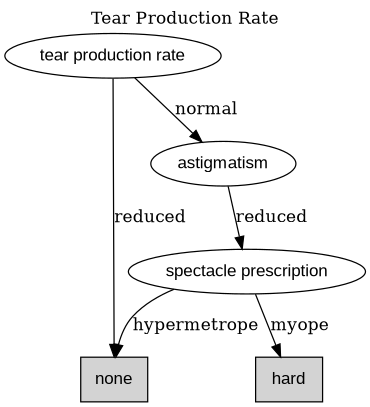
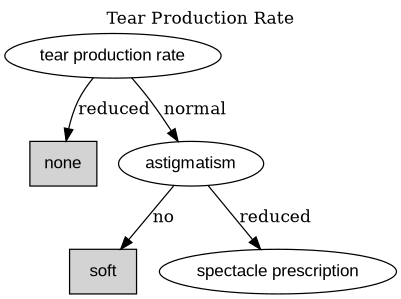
  digraph {
    label="Tear Production Rate"
    labelloc=t
    node [fontname=Arial]
    none [shape=box style=filled]
-   hard [shape=box style=filled]
+   soft [shape=box style=filled]
    "tear production rate"
    astigmatism
    "spectacle prescription"
    "tear production rate" -> none [label=reduced]
    "tear production rate" -> astigmatism [label=normal]
+   astigmatism -> soft [label=no]
    astigmatism -> "spectacle prescription" [label=reduced]
-   "spectacle prescription" -> none [label=hypermetrope]
-   "spectacle prescription" -> hard [label=myope]
  }
